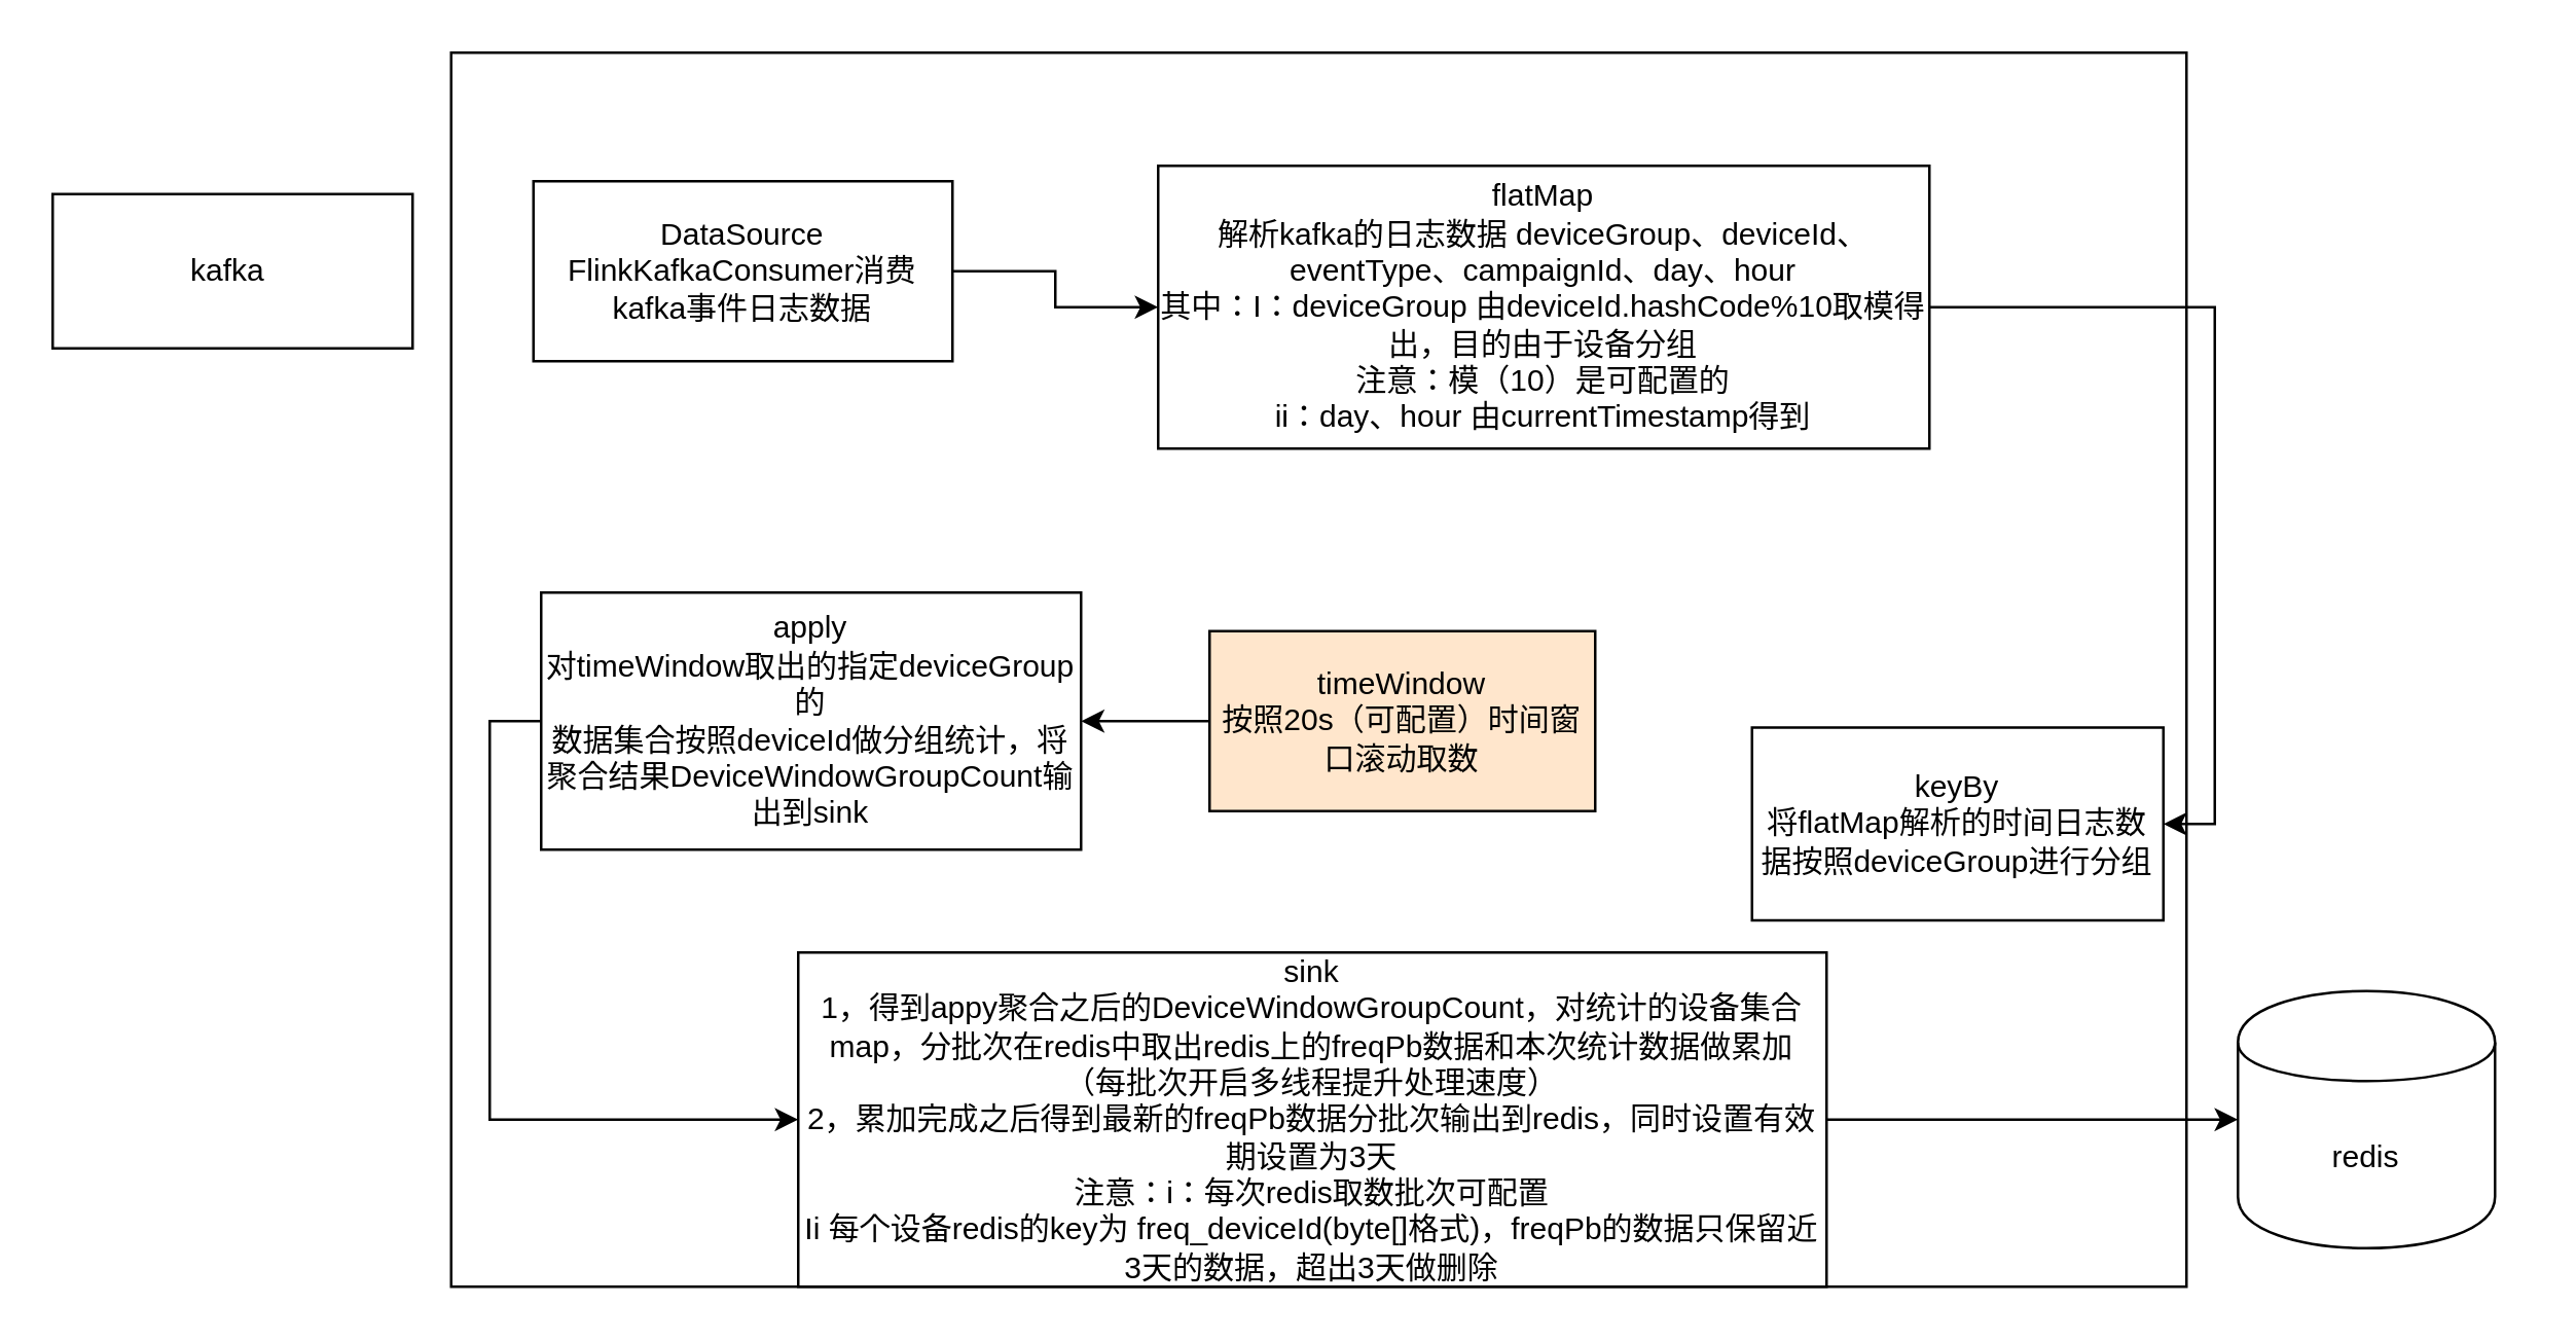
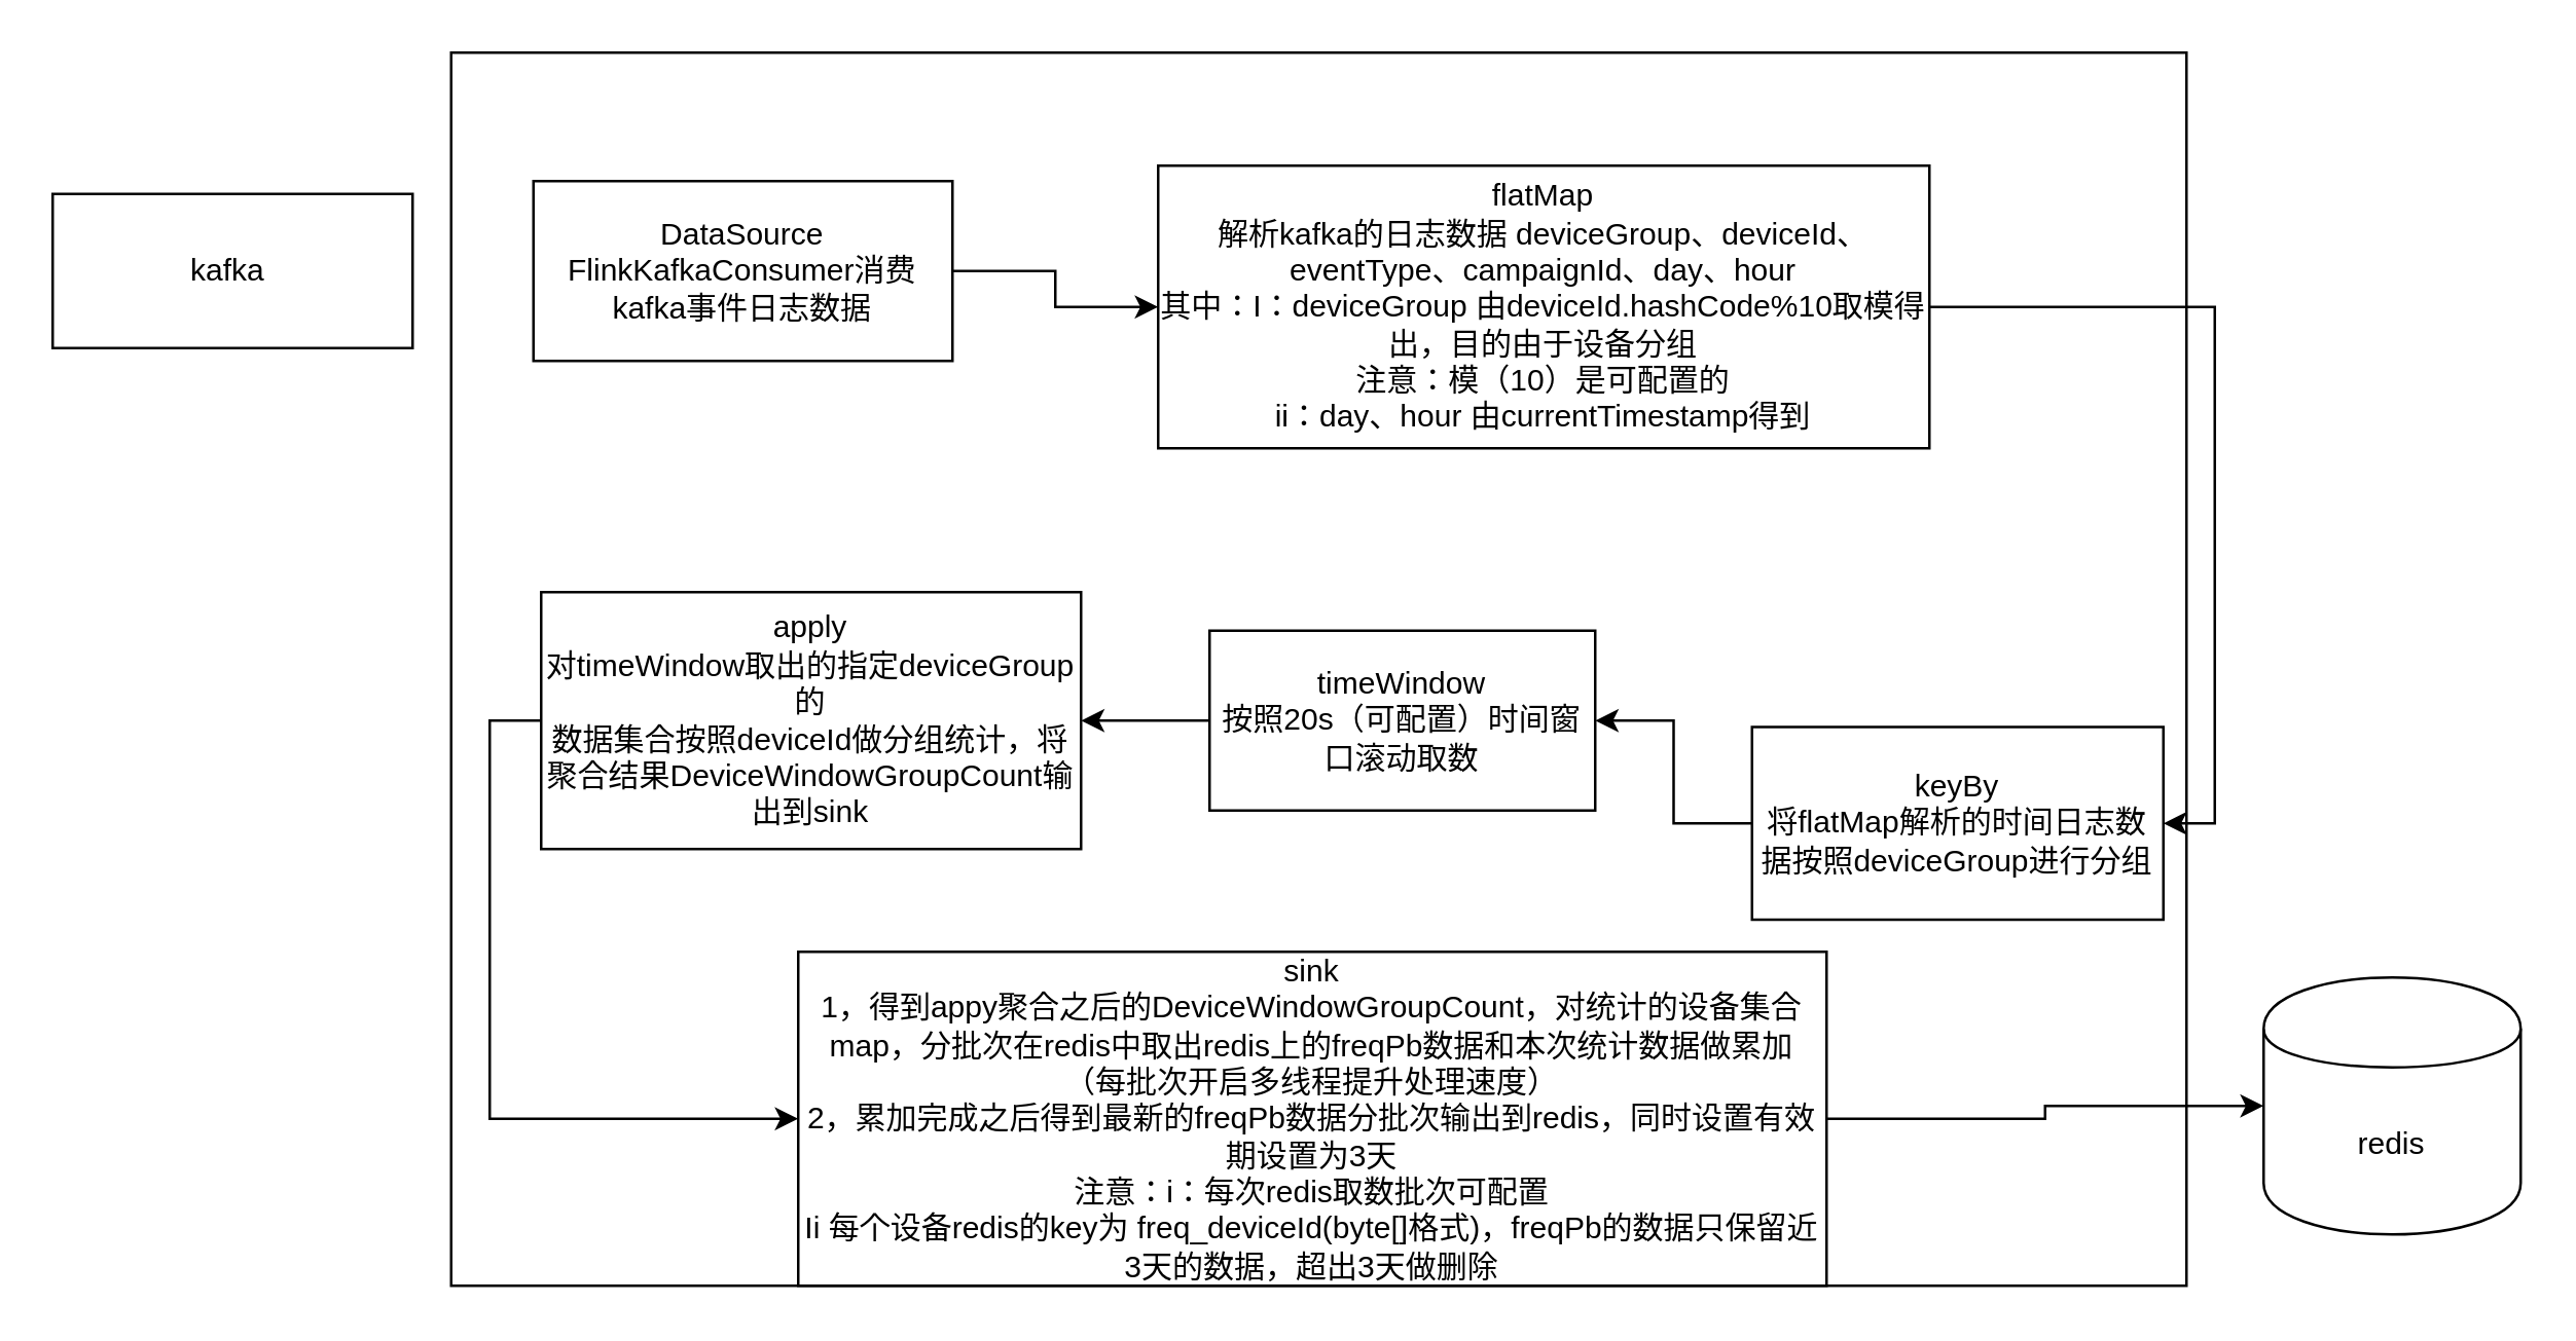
  <mxCell id="0" />
  <mxCell id="1" parent="0" />
  <mxCell id="2" value="" style="rounded=0;whiteSpace=wrap;html=1;" vertex="1" parent="1"><mxGeometry x="175" y="20" width="675" height="480" as="geometry" /></mxCell>
  <mxCell id="3" value="kafka&amp;nbsp;" style="rounded=0;whiteSpace=wrap;html=1;" vertex="1" parent="1"><mxGeometry x="20" y="75" width="140" height="60" as="geometry" /></mxCell>
  <mxCell id="4" style="edgeStyle=orthogonalEdgeStyle;rounded=0;orthogonalLoop=1;jettySize=auto;html=1;entryX=0;entryY=0.5;entryDx=0;entryDy=0;" edge="1" parent="1" source="5" target="7"><mxGeometry relative="1" as="geometry" /></mxCell>
  <mxCell id="5" value="DataSource&lt;br&gt;FlinkKafkaConsumer消费kafka事件日志数据" style="rounded=0;whiteSpace=wrap;html=1;" vertex="1" parent="1"><mxGeometry x="207" y="70" width="163" height="70" as="geometry" /></mxCell>
  <mxCell id="6" style="edgeStyle=orthogonalEdgeStyle;rounded=0;orthogonalLoop=1;jettySize=auto;html=1;exitX=1;exitY=0.5;exitDx=0;exitDy=0;entryX=1;entryY=0.5;entryDx=0;entryDy=0;" edge="1" parent="1" source="7" target="9"><mxGeometry relative="1" as="geometry" /></mxCell>
  <mxCell id="7" value="flatMap&lt;br&gt;解析kafka的日志数据 deviceGroup、deviceId、eventType、campaignId、day、hour &lt;br&gt;其中：I：deviceGroup 由deviceId.hashCode%10取模得出，目的由于设备分组&lt;br&gt;注意：模（10）是可配置的&lt;br&gt;ii：day、hour 由currentTimestamp得到" style="rounded=0;whiteSpace=wrap;html=1;" vertex="1" parent="1"><mxGeometry x="450" y="64" width="300" height="110" as="geometry" /></mxCell>
+ <mxCell id="8" style="edgeStyle=orthogonalEdgeStyle;rounded=0;orthogonalLoop=1;jettySize=auto;html=1;entryX=1;entryY=0.5;entryDx=0;entryDy=0;" edge="1" parent="1" source="9" target="11"><mxGeometry relative="1" as="geometry" /></mxCell>
  <mxCell id="9" value="keyBy&lt;br&gt;将flatMap解析的时间日志数据按照deviceGroup进行分组" style="rounded=0;whiteSpace=wrap;html=1;" vertex="1" parent="1"><mxGeometry x="681" y="282.5" width="160" height="75" as="geometry" /></mxCell>
  <mxCell id="10" style="edgeStyle=orthogonalEdgeStyle;rounded=0;orthogonalLoop=1;jettySize=auto;html=1;" edge="1" parent="1" source="11" target="13"><mxGeometry relative="1" as="geometry" /></mxCell>
- <mxCell id="11" value="timeWindow&lt;br&gt;按照20s（可配置）时间窗口滚动取数" style="rounded=0;whiteSpace=wrap;html=1;fillColor=#ffe6cc;" vertex="1" parent="1"><mxGeometry x="470" y="245" width="150" height="70" as="geometry" /></mxCell>
+ <mxCell id="11" value="timeWindow&lt;br&gt;按照20s（可配置）时间窗口滚动取数" style="rounded=0;whiteSpace=wrap;html=1;" vertex="1" parent="1"><mxGeometry x="470" y="245" width="150" height="70" as="geometry" /></mxCell>
  <mxCell id="12" style="edgeStyle=orthogonalEdgeStyle;rounded=0;orthogonalLoop=1;jettySize=auto;html=1;entryX=0;entryY=0.5;entryDx=0;entryDy=0;exitX=0;exitY=0.5;exitDx=0;exitDy=0;" edge="1" parent="1" source="13" target="15"><mxGeometry relative="1" as="geometry" /></mxCell>
  <mxCell id="13" value="apply&lt;br&gt;对timeWindow取出的指定deviceGroup的&lt;br&gt;数据集合按照deviceId做分组统计，将聚合结果DeviceWindowGroupCount输出到sink" style="rounded=0;whiteSpace=wrap;html=1;" vertex="1" parent="1"><mxGeometry x="210" y="230" width="210" height="100" as="geometry" /></mxCell>
  <mxCell id="14" style="edgeStyle=orthogonalEdgeStyle;rounded=0;orthogonalLoop=1;jettySize=auto;html=1;" edge="1" parent="1" source="15" target="16"><mxGeometry relative="1" as="geometry" /></mxCell>
  <mxCell id="15" value="sink&lt;br&gt;1，得到appy聚合之后的DeviceWindowGroupCount，对统计的设备集合map，分批次在redis中取出redis上的freqPb数据和本次统计数据做累加（每批次开启多线程提升处理速度）&lt;br&gt;2，累加完成之后得到最新的freqPb数据分批次输出到redis，同时设置有效期设置为3天&lt;br&gt;注意：i：每次redis取数批次可配置&lt;br&gt;Ii 每个设备redis的key为 freq_deviceId(byte[]格式)，freqPb的数据只保留近3天的数据，超出3天做删除" style="rounded=0;whiteSpace=wrap;html=1;" vertex="1" parent="1"><mxGeometry x="310" y="370" width="400" height="130" as="geometry" /></mxCell>
- <mxCell id="16" value="redis" style="shape=cylinder;whiteSpace=wrap;html=1;boundedLbl=1;backgroundOutline=1;" vertex="1" parent="1"><mxGeometry x="870" y="385" width="100" height="100" as="geometry" /></mxCell>
+ <mxCell id="16" value="redis" style="shape=cylinder;whiteSpace=wrap;html=1;boundedLbl=1;backgroundOutline=1;" vertex="1" parent="1"><mxGeometry x="880" y="380" width="100" height="100" as="geometry" /></mxCell>
